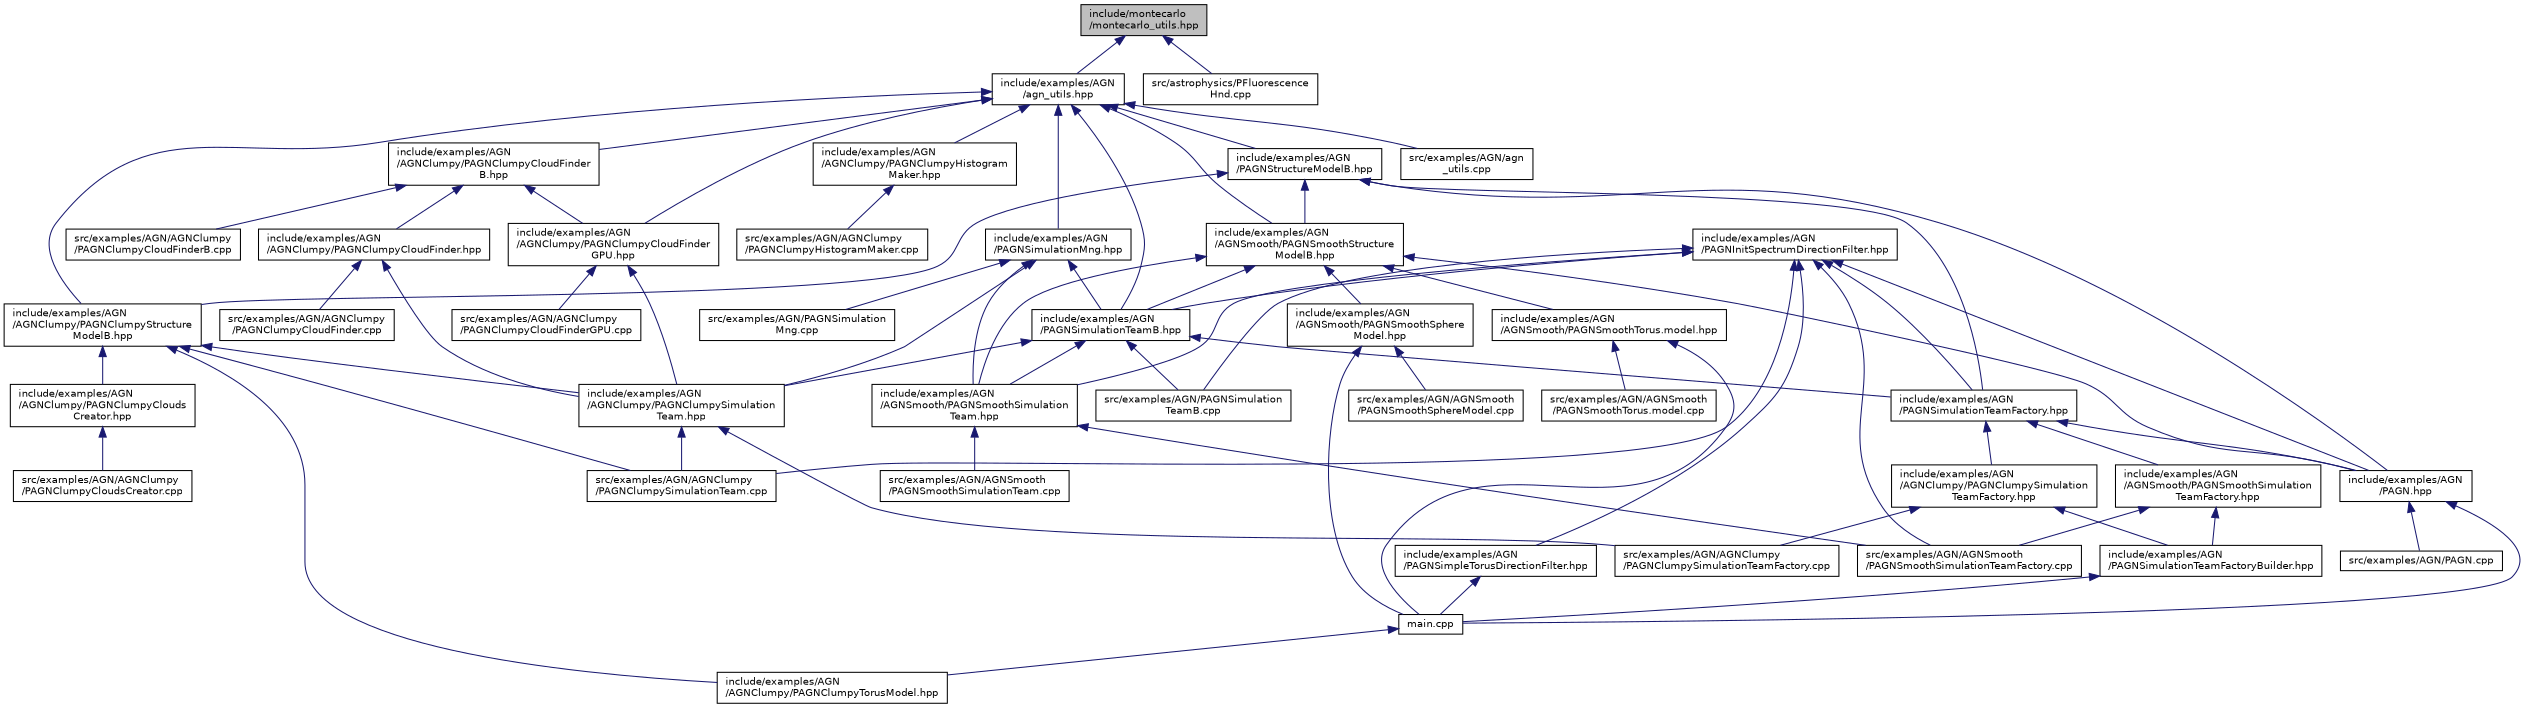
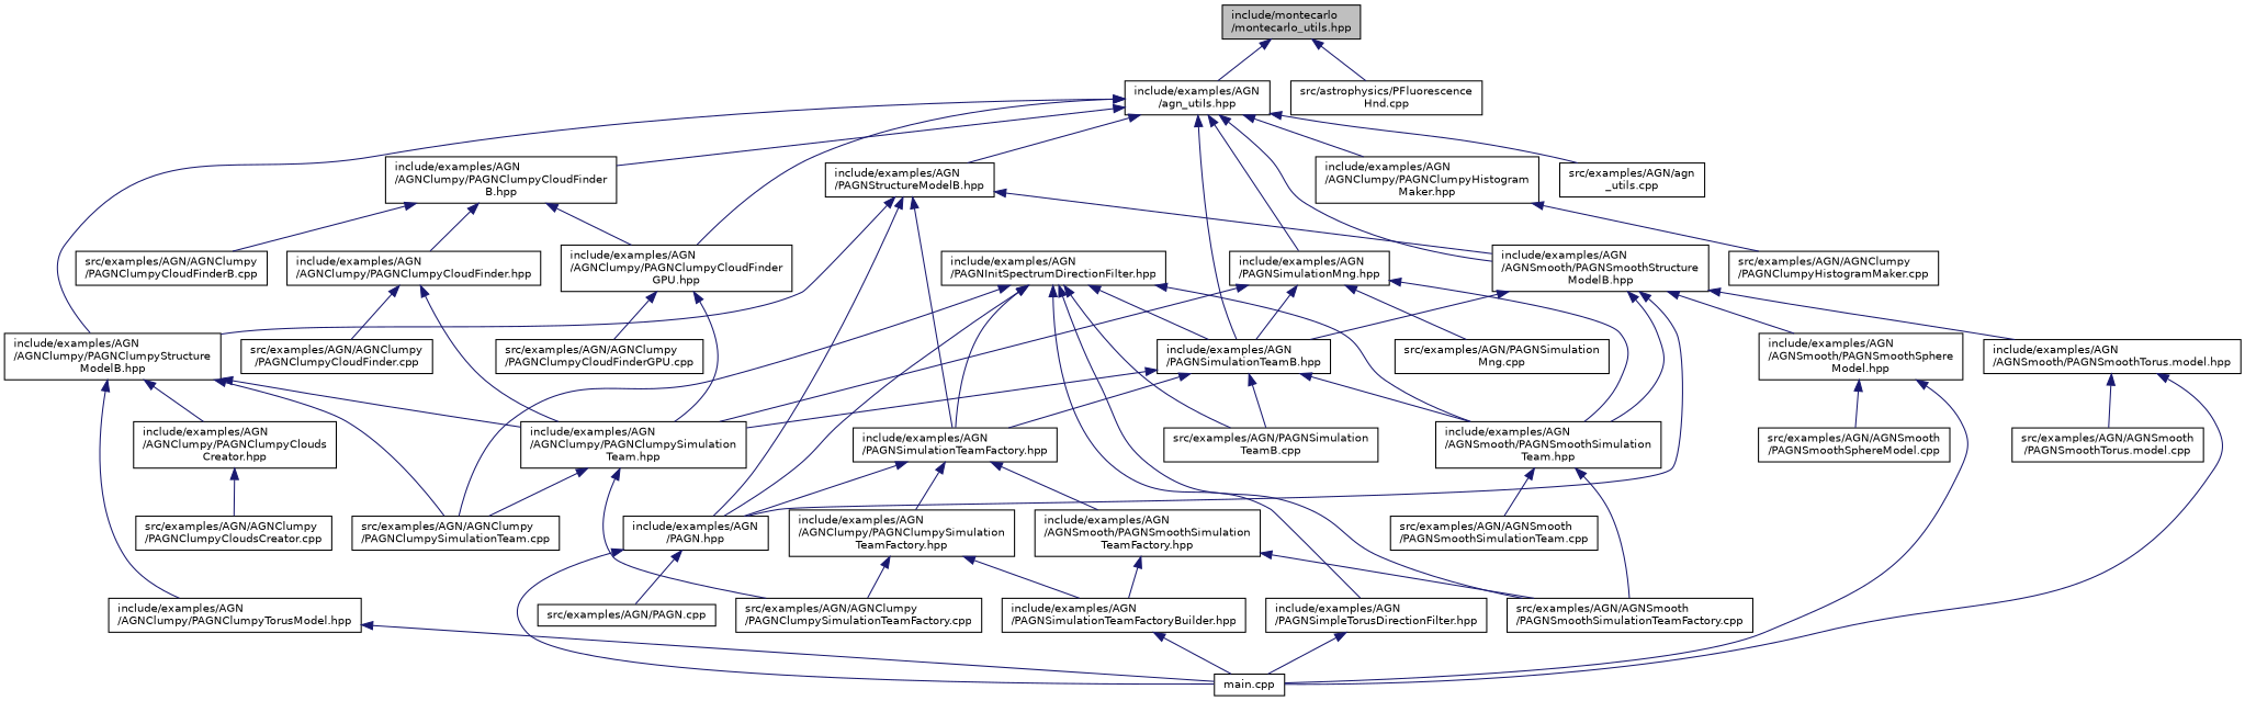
  digraph {
    node [color=black fillcolor=white fontname=Helvetica fontsize=10 shape=record style=filled]
    edge [color=midnightblue dir=back fontname=Helvetica fontsize=10 labelfontname=Helvetica labelfontsize=10 style=solid]
    n1 [fillcolor=grey75 fontcolor=black height=0.2 label="include/montecarlo\l/montecarlo_utils.hpp" width=0.4]
    n2 [height=0.2 label="include/examples/AGN\l/agn_utils.hpp" width=0.4]
    n3 [height=0.2 label="src/astrophysics/PFluorescence\lHnd.cpp" width=0.4]
    n4 [height=0.2 label="include/examples/AGN\l/AGNClumpy/PAGNClumpyCloudFinder\lB.hpp" width=0.4]
    n5 [height=0.2 label="include/examples/AGN\l/AGNClumpy/PAGNClumpyCloudFinder\lGPU.hpp" width=0.4]
    n6 [height=0.2 label="include/examples/AGN\l/AGNClumpy/PAGNClumpyStructure\lModelB.hpp" width=0.4]
    n7 [height=0.2 label="include/examples/AGN\l/AGNClumpy/PAGNClumpyHistogram\lMaker.hpp" width=0.4]
    n8 [height=0.2 label="include/examples/AGN\l/AGNSmooth/PAGNSmoothStructure\lModelB.hpp" width=0.4]
    n9 [height=0.2 label="include/examples/AGN\l/PAGNSimulationTeamB.hpp" width=0.4]
    n10 [height=0.2 label="include/examples/AGN\l/PAGNStructureModelB.hpp" width=0.4]
    n11 [height=0.2 label="include/examples/AGN\l/PAGNSimulationMng.hpp" width=0.4]
    n12 [height=0.2 label="src/examples/AGN/agn\l_utils.cpp" width=0.4]
    n13 [height=0.2 label="include/examples/AGN\l/AGNClumpy/PAGNClumpyCloudFinder.hpp" width=0.4]
    n14 [height=0.2 label="src/examples/AGN/AGNClumpy\l/PAGNClumpyCloudFinderB.cpp" width=0.4]
    n15 [height=0.2 label="include/examples/AGN\l/AGNClumpy/PAGNClumpySimulation\lTeam.hpp" width=0.4]
    n16 [height=0.2 label="src/examples/AGN/AGNClumpy\l/PAGNClumpyCloudFinderGPU.cpp" width=0.4]
    n17 [height=0.2 label="src/examples/AGN/AGNClumpy\l/PAGNClumpySimulationTeam.cpp" width=0.4]
    n18 [height=0.2 label="include/examples/AGN\l/AGNClumpy/PAGNClumpyClouds\lCreator.hpp" width=0.4]
    n19 [height=0.2 label="include/examples/AGN\l/AGNClumpy/PAGNClumpyTorusModel.hpp" width=0.4]
    n20 [height=0.2 label="src/examples/AGN/AGNClumpy\l/PAGNClumpyHistogramMaker.cpp" width=0.4]
    n21 [height=0.2 label="include/examples/AGN\l/AGNSmooth/PAGNSmoothSimulation\lTeam.hpp" width=0.4]
    n22 [height=0.2 label="include/examples/AGN\l/AGNSmooth/PAGNSmoothSphere\lModel.hpp" width=0.4]
    n23 [height=0.2 label="include/examples/AGN\l/AGNSmooth/PAGNSmoothTorus.model.hpp" width=0.4]
    n24 [height=0.2 label="include/examples/AGN\l/PAGN.hpp" width=0.4]
    n25 [height=0.2 label="include/examples/AGN\l/PAGNSimulationTeamFactory.hpp" width=0.4]
    n26 [height=0.2 label="src/examples/AGN/PAGNSimulation\lTeamB.cpp" width=0.4]
    n27 [height=0.2 label="src/examples/AGN/PAGNSimulation\lMng.cpp" width=0.4]
    n28 [height=0.2 label="include/examples/AGN\l/PAGNInitSpectrumDirectionFilter.hpp" width=0.4]
    n29 [height=0.2 label="src/examples/AGN/AGNSmooth\l/PAGNSmoothSimulationTeamFactory.cpp" width=0.4]
    n30 [height=0.2 label="include/examples/AGN\l/PAGNSimpleTorusDirectionFilter.hpp" width=0.4]
    n31 [height=0.2 label="src/examples/AGN/AGNClumpy\l/PAGNClumpyCloudFinder.cpp" width=0.4]
    n32 [height=0.2 label="src/examples/AGN/AGNClumpy\l/PAGNClumpySimulationTeamFactory.cpp" width=0.4]
    n33 [height=0.2 label="src/examples/AGN/AGNClumpy\l/PAGNClumpyCloudsCreator.cpp" width=0.4]
    n34 [height=0.2 label="main.cpp" width=0.4]
    n35 [height=0.2 label="src/examples/AGN/AGNSmooth\l/PAGNSmoothSimulationTeam.cpp" width=0.4]
    n36 [height=0.2 label="src/examples/AGN/AGNSmooth\l/PAGNSmoothSphereModel.cpp" width=0.4]
    n37 [height=0.2 label="src/examples/AGN/AGNSmooth\l/PAGNSmoothTorus.model.cpp" width=0.4]
    n38 [height=0.2 label="src/examples/AGN/PAGN.cpp" width=0.4]
    n39 [height=0.2 label="include/examples/AGN\l/AGNClumpy/PAGNClumpySimulation\lTeamFactory.hpp" width=0.4]
    n40 [height=0.2 label="include/examples/AGN\l/AGNSmooth/PAGNSmoothSimulation\lTeamFactory.hpp" width=0.4]
    n41 [height=0.2 label="include/examples/AGN\l/PAGNSimulationTeamFactoryBuilder.hpp" width=0.4]
    n1 -> n2
    n1 -> n3
    n2 -> n4
    n2 -> n5
    n2 -> n6
    n2 -> n7
    n2 -> n8
    n2 -> n9
    n2 -> n10
    n2 -> n11
    n2 -> n12
    n4 -> n5
    n4 -> n13
    n4 -> n14
    n5 -> n15
    n5 -> n16
    n6 -> n15
    n6 -> n17
    n6 -> n18
    n6 -> n19
    n7 -> n20
    n8 -> n9
    n8 -> n21
    n8 -> n22
    n8 -> n23
    n8 -> n24
    n9 -> n15
    n9 -> n21
    n9 -> n25
    n9 -> n26
    n10 -> n6
    n10 -> n8
    n10 -> n24
    n10 -> n25
    n11 -> n9
    n11 -> n15
    n11 -> n21
    n11 -> n27
    n13 -> n15
    n13 -> n31
    n15 -> n17
    n15 -> n32
    n18 -> n33
-   n34 -> n19
+   n19 -> n34
    n21 -> n29
    n21 -> n35
    n22 -> n34
    n22 -> n36
    n23 -> n34
    n23 -> n37
    n24 -> n34
    n24 -> n38
    n25 -> n24
    n25 -> n39
    n25 -> n40
    n28 -> n9
    n28 -> n17
    n28 -> n21
    n28 -> n24
    n28 -> n25
    n28 -> n26
    n28 -> n29
    n28 -> n30
    n30 -> n34
    n39 -> n32
    n39 -> n41
    n40 -> n29
    n40 -> n41
    n41 -> n34
  }
